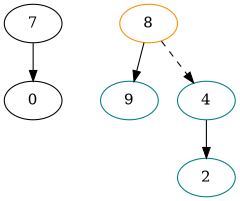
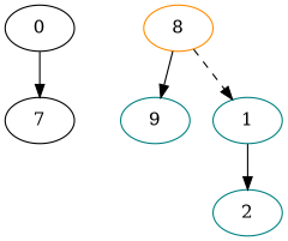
  digraph {
    node [color=teal]
    edge [style=solid]
    n1 [color=black label=0]
    n2 [color=black label=7]
    n3 [color=darkorange label=8]
    n4 [label=9]
-   n5 [label=4]
+   n5 [label=1]
    n6 [label=2]
-   n2 -> n1
+   n1 -> n2
    n3 -> n4
    n3 -> n5 [style=dashed]
    n5 -> n6
  }
